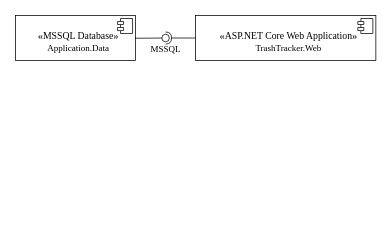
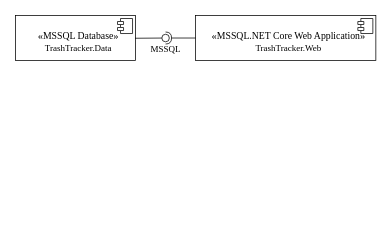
  <mxCell id="0" />
  <mxCell id="1" parent="0" />
- <mxCell id="2" value="&lt;p style=&quot;margin:0px;margin-top:6px;text-align:center;&quot;&gt;&lt;font face=&quot;Garamond&quot;&gt;&lt;br&gt;&lt;/font&gt;&lt;/p&gt;&lt;p style=&quot;margin: 0px 0px 0px 8px;&quot;&gt;&lt;font face=&quot;Garamond&quot;&gt;&lt;font style=&quot;font-size: 14px;&quot;&gt;«&lt;/font&gt;&lt;span style=&quot;font-size: 13px;&quot;&gt;MSSQL Database&lt;/span&gt;&lt;font style=&quot;font-size: 14px;&quot;&gt;»&lt;/font&gt;&lt;/font&gt;&lt;/p&gt;&lt;p style=&quot;margin: 0px 0px 0px 8px;&quot;&gt;&lt;font face=&quot;Garamond&quot; style=&quot;font-size: 12px;&quot;&gt;Application.Data&lt;/font&gt;&lt;/p&gt;" style="align=center;overflow=fill;html=1;dropTarget=0;whiteSpace=wrap;" vertex="1" parent="1"><mxGeometry x="20" y="20" width="160" height="60" as="geometry" /></mxCell>
+ <mxCell id="2" value="&lt;p style=&quot;margin:0px;margin-top:6px;text-align:center;&quot;&gt;&lt;font face=&quot;Garamond&quot;&gt;&lt;br&gt;&lt;/font&gt;&lt;/p&gt;&lt;p style=&quot;margin: 0px 0px 0px 8px;&quot;&gt;&lt;font face=&quot;Garamond&quot;&gt;&lt;font style=&quot;font-size: 14px;&quot;&gt;«&lt;/font&gt;&lt;span style=&quot;font-size: 13px;&quot;&gt;MSSQL Database&lt;/span&gt;&lt;font style=&quot;font-size: 14px;&quot;&gt;»&lt;/font&gt;&lt;/font&gt;&lt;/p&gt;&lt;p style=&quot;margin: 0px 0px 0px 8px;&quot;&gt;&lt;font face=&quot;Garamond&quot; style=&quot;font-size: 12px;&quot;&gt;TrashTracker.Data&lt;/font&gt;&lt;/p&gt;" style="align=center;overflow=fill;html=1;dropTarget=0;whiteSpace=wrap;" vertex="1" parent="1"><mxGeometry x="20" y="20" width="160" height="60" as="geometry" /></mxCell>
  <mxCell id="3" value="" style="shape=component;jettyWidth=8;jettyHeight=4;" vertex="1" parent="2"><mxGeometry x="1" width="20" height="20" relative="1" as="geometry"><mxPoint x="-24" y="4" as="offset" /></mxGeometry></mxCell>
- <mxCell id="4" value="&lt;p style=&quot;margin:0px;margin-top:6px;text-align:center;&quot;&gt;&lt;font face=&quot;Garamond&quot;&gt;&lt;br&gt;&lt;/font&gt;&lt;/p&gt;&lt;p style=&quot;margin: 0px 0px 0px 8px;&quot;&gt;&lt;font face=&quot;Garamond&quot;&gt;&lt;font style=&quot;font-size: 14px;&quot;&gt;«&lt;/font&gt;&lt;font style=&quot;font-size: 13px;&quot;&gt;ASP.NET Core Web Application&lt;/font&gt;&lt;font style=&quot;font-size: 14px;&quot;&gt;»&lt;/font&gt;&lt;/font&gt;&lt;/p&gt;&lt;p style=&quot;margin: 0px 0px 0px 8px;&quot;&gt;&lt;font face=&quot;Garamond&quot; style=&quot;font-size: 12px;&quot;&gt;TrashTracker.Web&lt;/font&gt;&lt;/p&gt;" style="align=center;overflow=fill;html=1;dropTarget=0;whiteSpace=wrap;" vertex="1" parent="1"><mxGeometry x="260" y="20" width="240" height="60" as="geometry" /></mxCell>
+ <mxCell id="4" value="&lt;p style=&quot;margin:0px;margin-top:6px;text-align:center;&quot;&gt;&lt;font face=&quot;Garamond&quot;&gt;&lt;br&gt;&lt;/font&gt;&lt;/p&gt;&lt;p style=&quot;margin: 0px 0px 0px 8px;&quot;&gt;&lt;font face=&quot;Garamond&quot;&gt;&lt;font style=&quot;font-size: 14px;&quot;&gt;«&lt;/font&gt;&lt;font style=&quot;font-size: 13px;&quot;&gt;MSSQL.NET Core Web Application&lt;/font&gt;&lt;font style=&quot;font-size: 14px;&quot;&gt;»&lt;/font&gt;&lt;/font&gt;&lt;/p&gt;&lt;p style=&quot;margin: 0px 0px 0px 8px;&quot;&gt;&lt;font face=&quot;Garamond&quot; style=&quot;font-size: 12px;&quot;&gt;TrashTracker.Web&lt;/font&gt;&lt;/p&gt;" style="align=center;overflow=fill;html=1;dropTarget=0;whiteSpace=wrap;" vertex="1" parent="1"><mxGeometry x="260" y="20" width="240" height="60" as="geometry" /></mxCell>
  <mxCell id="5" value="" style="shape=component;jettyWidth=8;jettyHeight=4;" vertex="1" parent="4"><mxGeometry x="1" width="20" height="20" relative="1" as="geometry"><mxPoint x="-24" y="4" as="offset" /></mxGeometry></mxCell>
  <mxCell id="6" value="" style="rounded=0;orthogonalLoop=1;jettySize=auto;html=1;endArrow=halfCircle;endFill=0;endSize=6;strokeWidth=1;sketch=0;exitX=0;exitY=0.5;exitDx=0;exitDy=0;" edge="1" parent="1" source="4"><mxGeometry relative="1" as="geometry"><mxPoint x="330" y="275" as="sourcePoint" /><mxPoint x="220" y="50" as="targetPoint" /></mxGeometry></mxCell>
  <mxCell id="7" value="" style="rounded=0;orthogonalLoop=1;jettySize=auto;html=1;endArrow=oval;endFill=0;sketch=0;sourcePerimeterSpacing=0;targetPerimeterSpacing=0;endSize=10;exitX=0.996;exitY=0.505;exitDx=0;exitDy=0;exitPerimeter=0;" edge="1" parent="1" source="2"><mxGeometry relative="1" as="geometry"><mxPoint x="290" y="275" as="sourcePoint" /><mxPoint x="220" y="50" as="targetPoint" /></mxGeometry></mxCell>
  <mxCell id="8" value="" style="ellipse;whiteSpace=wrap;html=1;align=center;aspect=fixed;fillColor=none;strokeColor=none;resizable=0;perimeter=centerPerimeter;rotatable=0;allowArrows=0;points=[];outlineConnect=1;" vertex="1" parent="1"><mxGeometry x="305" y="270" width="10" height="10" as="geometry" /></mxCell>
  <mxCell id="9" value="MSSQL" style="text;html=1;align=center;verticalAlign=middle;resizable=0;points=[];autosize=1;strokeColor=none;fillColor=none;fontFamily=Garamond;" vertex="1" parent="1"><mxGeometry x="195" y="50" width="50" height="30" as="geometry" /></mxCell>
